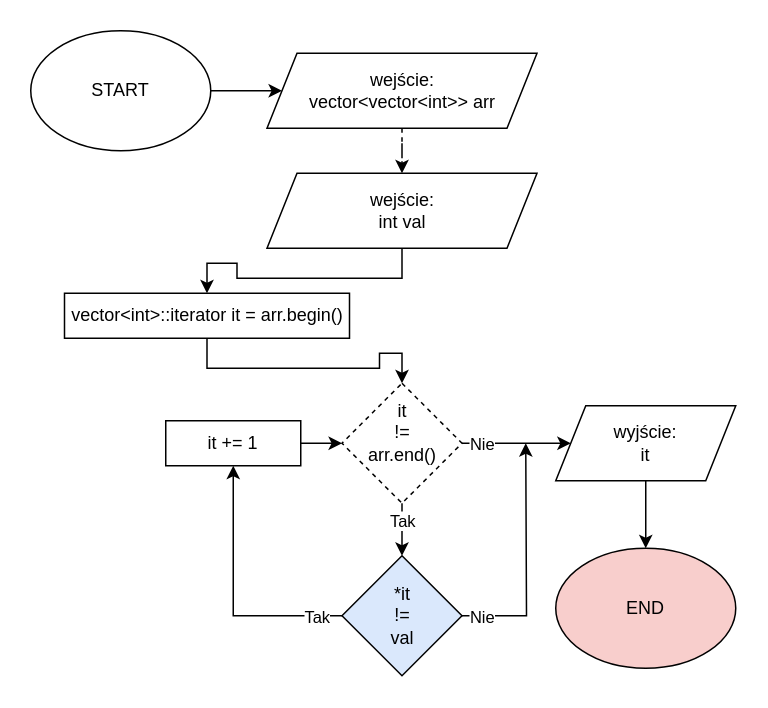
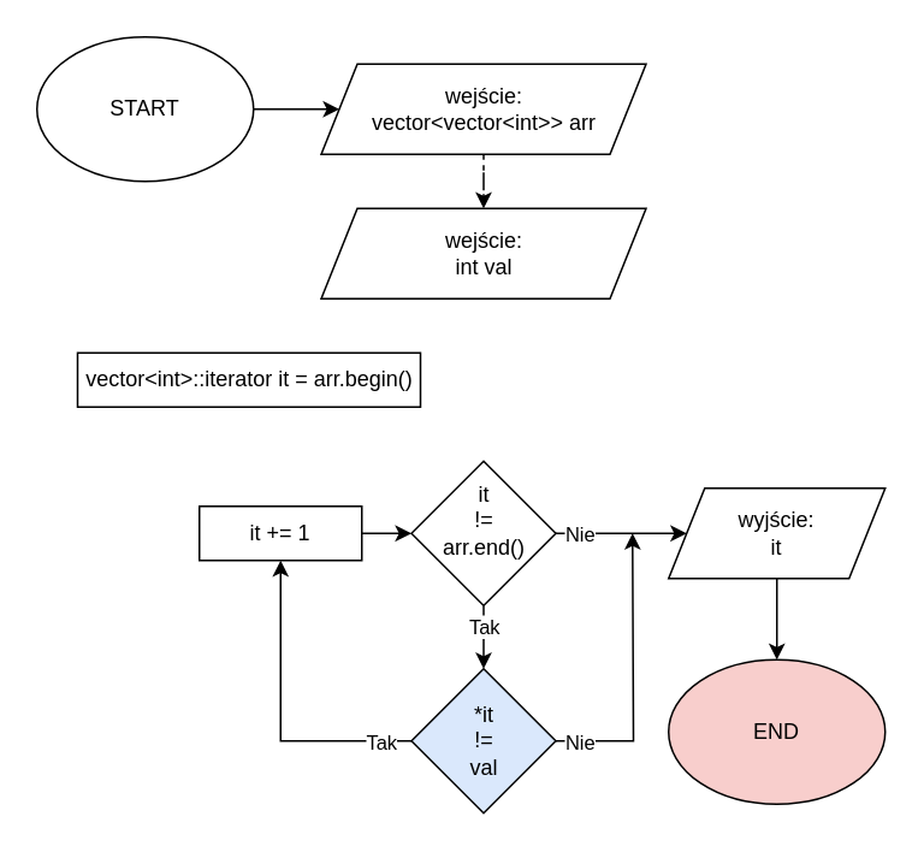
  <mxCell id="0" />
  <mxCell id="1" parent="0" />
  <mxCell id="2" style="edgeStyle=orthogonalEdgeStyle;rounded=0;orthogonalLoop=1;jettySize=auto;html=1;" edge="1" parent="1" source="3" target="6"><mxGeometry relative="1" as="geometry" /></mxCell>
  <mxCell id="3" value="START" style="ellipse;whiteSpace=wrap;html=1;" vertex="1" parent="1"><mxGeometry x="20" y="20" width="120" height="80" as="geometry" /></mxCell>
  <mxCell id="4" value="END" style="ellipse;whiteSpace=wrap;html=1;fillColor=#f8cecc;" vertex="1" parent="1"><mxGeometry x="370" y="365" width="120" height="80" as="geometry" /></mxCell>
  <mxCell id="5" value="" style="edgeStyle=orthogonalEdgeStyle;rounded=0;orthogonalLoop=1;jettySize=auto;html=1;dashed=1;" edge="1" parent="1" source="6" target="10"><mxGeometry relative="1" as="geometry" /></mxCell>
  <mxCell id="6" value="wejście:&lt;br&gt;vector&amp;lt;vector&amp;lt;int&amp;gt;&amp;gt; arr" style="shape=parallelogram;perimeter=parallelogramPerimeter;whiteSpace=wrap;html=1;fixedSize=1;" vertex="1" parent="1"><mxGeometry x="177.5" y="35" width="180" height="50" as="geometry" /></mxCell>
  <mxCell id="7" style="edgeStyle=orthogonalEdgeStyle;rounded=0;orthogonalLoop=1;jettySize=auto;html=1;" edge="1" parent="1" source="8" target="4"><mxGeometry relative="1" as="geometry" /></mxCell>
  <mxCell id="8" value="wyjście:&lt;br&gt;it" style="shape=parallelogram;perimeter=parallelogramPerimeter;whiteSpace=wrap;html=1;fixedSize=1;" vertex="1" parent="1"><mxGeometry x="370" y="270" width="120" height="50" as="geometry" /></mxCell>
- <mxCell id="9" value="" style="edgeStyle=orthogonalEdgeStyle;rounded=0;orthogonalLoop=1;jettySize=auto;html=1;" edge="1" parent="1" source="10" target="12"><mxGeometry relative="1" as="geometry" /></mxCell>
  <mxCell id="10" value="wejście:&lt;br&gt;int val" style="shape=parallelogram;perimeter=parallelogramPerimeter;whiteSpace=wrap;html=1;fixedSize=1;" vertex="1" parent="1"><mxGeometry x="177.5" y="115" width="180" height="50" as="geometry" /></mxCell>
- <mxCell id="11" value="" style="edgeStyle=orthogonalEdgeStyle;rounded=0;orthogonalLoop=1;jettySize=auto;html=1;" edge="1" parent="1" source="12" target="17"><mxGeometry relative="1" as="geometry" /></mxCell>
  <mxCell id="12" value="vector&amp;lt;int&amp;gt;::iterator it = arr.begin()" style="whiteSpace=wrap;html=1;" vertex="1" parent="1"><mxGeometry x="42.5" y="195" width="190" height="30" as="geometry" /></mxCell>
  <mxCell id="13" style="edgeStyle=orthogonalEdgeStyle;rounded=0;orthogonalLoop=1;jettySize=auto;html=1;entryX=0;entryY=0.5;entryDx=0;entryDy=0;" edge="1" parent="1" source="17" target="8"><mxGeometry relative="1" as="geometry" /></mxCell>
  <mxCell id="14" value="Nie" style="edgeLabel;html=1;align=center;verticalAlign=middle;resizable=0;points=[];" vertex="1" connectable="0" parent="13"><mxGeometry x="-0.812" y="1" relative="1" as="geometry"><mxPoint x="6" y="1" as="offset" /></mxGeometry></mxCell>
  <mxCell id="15" value="" style="edgeStyle=orthogonalEdgeStyle;rounded=0;orthogonalLoop=1;jettySize=auto;html=1;exitX=0.5;exitY=1;exitDx=0;exitDy=0;" edge="1" parent="1" source="17" target="22"><mxGeometry relative="1" as="geometry"><Array as="points"><mxPoint x="267" y="365" /><mxPoint x="267" y="365" /></Array></mxGeometry></mxCell>
  <mxCell id="16" value="Tak" style="edgeLabel;html=1;align=center;verticalAlign=middle;resizable=0;points=[];" vertex="1" connectable="0" parent="15"><mxGeometry x="-0.392" y="2" relative="1" as="geometry"><mxPoint x="-2" as="offset" /></mxGeometry></mxCell>
- <mxCell id="17" value="it&lt;br&gt;!=&lt;br&gt;arr.end()&lt;br&gt;&amp;nbsp;&amp;nbsp;" style="rhombus;whiteSpace=wrap;html=1;dashed=1;" vertex="1" parent="1"><mxGeometry x="227.5" y="255" width="80" height="80" as="geometry" /></mxCell>
+ <mxCell id="17" value="it&lt;br&gt;!=&lt;br&gt;arr.end()&lt;br&gt;&amp;nbsp;&amp;nbsp;" style="rhombus;whiteSpace=wrap;html=1;" vertex="1" parent="1"><mxGeometry x="227.5" y="255" width="80" height="80" as="geometry" /></mxCell>
  <mxCell id="18" style="edgeStyle=orthogonalEdgeStyle;rounded=0;orthogonalLoop=1;jettySize=auto;html=1;" edge="1" parent="1" source="22"><mxGeometry relative="1" as="geometry"><mxPoint x="350" y="295" as="targetPoint" /></mxGeometry></mxCell>
  <mxCell id="19" value="Nie" style="edgeLabel;html=1;align=center;verticalAlign=middle;resizable=0;points=[];" vertex="1" connectable="0" parent="18"><mxGeometry x="-0.89" y="2" relative="1" as="geometry"><mxPoint x="4" y="2" as="offset" /></mxGeometry></mxCell>
  <mxCell id="20" style="edgeStyle=orthogonalEdgeStyle;rounded=0;orthogonalLoop=1;jettySize=auto;html=1;entryX=0.5;entryY=1;entryDx=0;entryDy=0;" edge="1" parent="1" source="22" target="24"><mxGeometry relative="1" as="geometry" /></mxCell>
  <mxCell id="21" value="Tak" style="edgeLabel;html=1;align=center;verticalAlign=middle;resizable=0;points=[];" vertex="1" connectable="0" parent="20"><mxGeometry x="-0.882" y="1" relative="1" as="geometry"><mxPoint x="-7" y="-1" as="offset" /></mxGeometry></mxCell>
  <mxCell id="22" value="*it&lt;br&gt;!=&lt;br&gt;val" style="rhombus;whiteSpace=wrap;html=1;fillColor=#dae8fc;" vertex="1" parent="1"><mxGeometry x="227.5" y="370" width="80" height="80" as="geometry" /></mxCell>
  <mxCell id="23" style="edgeStyle=orthogonalEdgeStyle;rounded=0;orthogonalLoop=1;jettySize=auto;html=1;entryX=0;entryY=0.5;entryDx=0;entryDy=0;" edge="1" parent="1" source="24" target="17"><mxGeometry relative="1" as="geometry" /></mxCell>
  <mxCell id="24" value="it += 1" style="rounded=0;whiteSpace=wrap;html=1;" vertex="1" parent="1"><mxGeometry x="110" y="280" width="90" height="30" as="geometry" /></mxCell>
